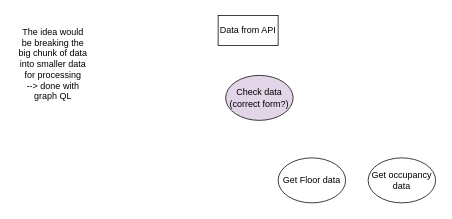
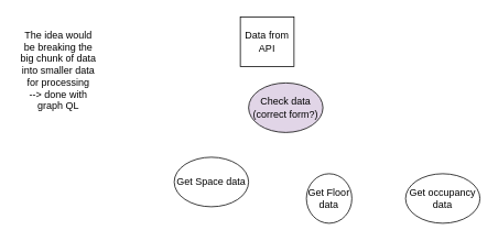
  <mxCell id="0" />
  <mxCell id="1" parent="0" />
  <mxCell id="2" value="Check data (correct form?)" style="ellipse;whiteSpace=wrap;html=1;fillColor=#e1d5e7;" vertex="1" parent="1"><mxGeometry x="300" y="100" width="90" height="60" as="geometry" /></mxCell>
- <mxCell id="3" value="Data from API" style="rounded=0;whiteSpace=wrap;html=1;" vertex="1" parent="1"><mxGeometry x="290" y="20" width="80" height="40" as="geometry" /></mxCell>
+ <mxCell id="3" value="Data from API" style="rounded=0;whiteSpace=wrap;html=1;" vertex="1" parent="1"><mxGeometry x="290" y="20" width="65" height="60" as="geometry" /></mxCell>
+ <mxCell id="4" value="Get Space data" style="ellipse;whiteSpace=wrap;html=1;" vertex="1" parent="1"><mxGeometry x="210" y="190" width="90" height="60" as="geometry" /></mxCell>
  <mxCell id="5" value="The idea would be breaking the big chunk of data into smaller data for processing&lt;br&gt;--&amp;gt; done with graph QL" style="text;html=1;strokeColor=none;fillColor=none;align=center;verticalAlign=middle;whiteSpace=wrap;rounded=0;" vertex="1" parent="1"><mxGeometry x="20" y="40" width="100" height="90" as="geometry" /></mxCell>
  <mxCell id="6" value="Get occupancy data" style="ellipse;whiteSpace=wrap;html=1;" vertex="1" parent="1"><mxGeometry x="490" y="210" width="90" height="60" as="geometry" /></mxCell>
- <mxCell id="7" value="Get Floor data" style="ellipse;whiteSpace=wrap;html=1;" vertex="1" parent="1"><mxGeometry x="370" y="210" width="90" height="60" as="geometry" /></mxCell>
+ <mxCell id="7" value="Get Floor data" style="ellipse;whiteSpace=wrap;html=1;" vertex="1" parent="1"><mxGeometry x="370" y="210" width="55" height="60" as="geometry" /></mxCell>
